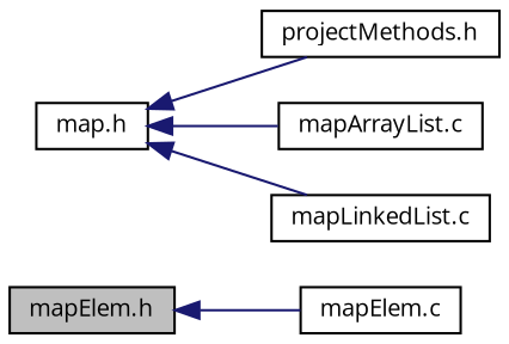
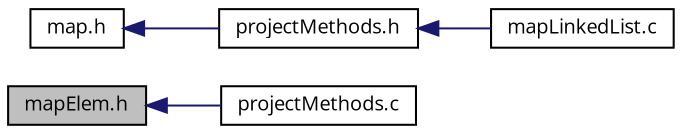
  digraph {
    fontname="Open Sans"
    rankdir=LR
    node [color=black fillcolor=white fontname="Open Sans" fontsize=10 shape=record style=filled]
    edge [color=midnightblue dir=back fontname="Open Sans" fontsize=10 labelfontname=Helvetica labelfontsize=10 style=solid]
    n1 [fillcolor=grey75 fontcolor=black height=0.2 label="mapElem.h" width=0.4]
-   n2 [height=0.2 label="mapElem.c" width=0.4]
+   n2 [height=0.2 label="projectMethods.c" width=0.4]
    n3 [height=0.2 label="map.h" width=0.4]
    n4 [height=0.2 label="projectMethods.h" width=0.4]
-   n5 [height=0.2 label="mapArrayList.c" width=0.4]
    n6 [height=0.2 label="mapLinkedList.c" width=0.4]
    n1 -> n2
    n3 -> n4
-   n3 -> n5
-   n3 -> n6
+   n4 -> n6
  }
